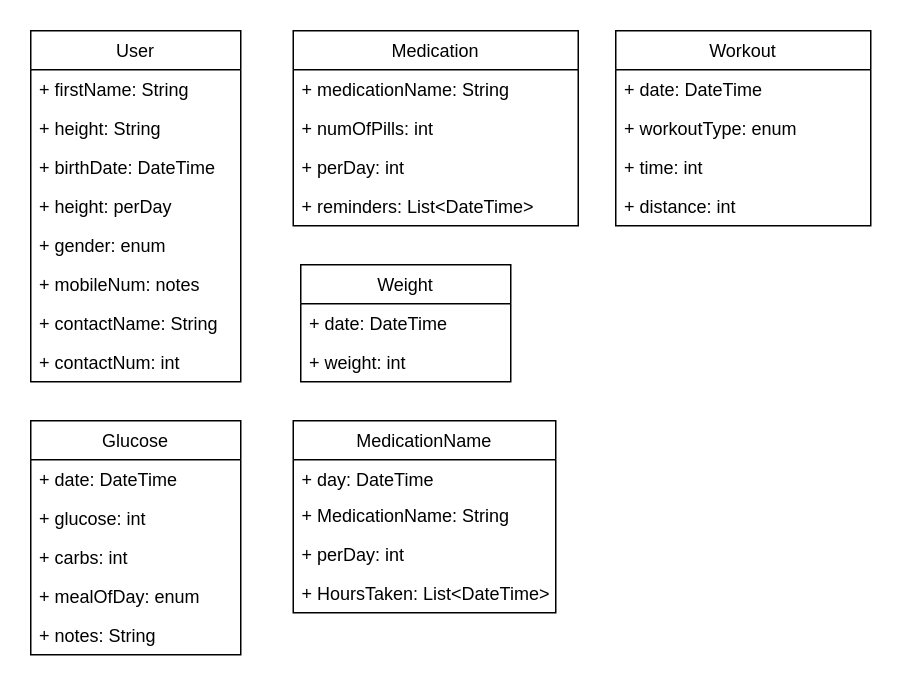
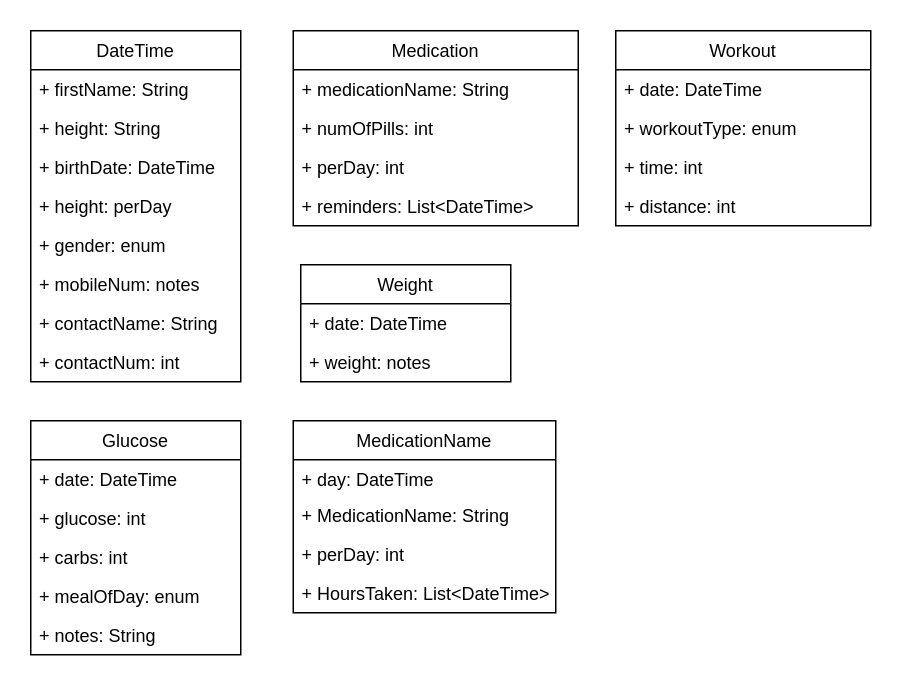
  <mxCell id="0" />
  <mxCell id="1" parent="0" />
- <mxCell id="2" value="User" style="swimlane;fontStyle=0;childLayout=stackLayout;horizontal=1;startSize=26;fillColor=none;horizontalStack=0;resizeParent=1;resizeParentMax=0;resizeLast=0;collapsible=1;marginBottom=0;" parent="1" vertex="1"><mxGeometry x="20" y="20" width="140" height="234" as="geometry" /></mxCell>
+ <mxCell id="2" value="DateTime" style="swimlane;fontStyle=0;childLayout=stackLayout;horizontal=1;startSize=26;fillColor=none;horizontalStack=0;resizeParent=1;resizeParentMax=0;resizeLast=0;collapsible=1;marginBottom=0;" parent="1" vertex="1"><mxGeometry x="20" y="20" width="140" height="234" as="geometry" /></mxCell>
  <mxCell id="3" value="+ firstName: String" style="text;strokeColor=none;fillColor=none;align=left;verticalAlign=top;spacingLeft=4;spacingRight=4;overflow=hidden;rotatable=0;points=[[0,0.5],[1,0.5]];portConstraint=eastwest;" parent="2" vertex="1"><mxGeometry y="26" width="140" height="26" as="geometry" /></mxCell>
  <mxCell id="4" value="+ height: String" style="text;strokeColor=none;fillColor=none;align=left;verticalAlign=top;spacingLeft=4;spacingRight=4;overflow=hidden;rotatable=0;points=[[0,0.5],[1,0.5]];portConstraint=eastwest;" parent="2" vertex="1"><mxGeometry y="52" width="140" height="26" as="geometry" /></mxCell>
  <mxCell id="5" value="+ birthDate: DateTime" style="text;strokeColor=none;fillColor=none;align=left;verticalAlign=top;spacingLeft=4;spacingRight=4;overflow=hidden;rotatable=0;points=[[0,0.5],[1,0.5]];portConstraint=eastwest;" parent="2" vertex="1"><mxGeometry y="78" width="140" height="26" as="geometry" /></mxCell>
  <mxCell id="6" value="+ height: perDay" style="text;strokeColor=none;fillColor=none;align=left;verticalAlign=top;spacingLeft=4;spacingRight=4;overflow=hidden;rotatable=0;points=[[0,0.5],[1,0.5]];portConstraint=eastwest;" parent="2" vertex="1"><mxGeometry y="104" width="140" height="26" as="geometry" /></mxCell>
  <mxCell id="7" value="+ gender: enum" style="text;strokeColor=none;fillColor=none;align=left;verticalAlign=top;spacingLeft=4;spacingRight=4;overflow=hidden;rotatable=0;points=[[0,0.5],[1,0.5]];portConstraint=eastwest;" parent="2" vertex="1"><mxGeometry y="130" width="140" height="26" as="geometry" /></mxCell>
  <mxCell id="8" value="+ mobileNum: notes" style="text;strokeColor=none;fillColor=none;align=left;verticalAlign=top;spacingLeft=4;spacingRight=4;overflow=hidden;rotatable=0;points=[[0,0.5],[1,0.5]];portConstraint=eastwest;" parent="2" vertex="1"><mxGeometry y="156" width="140" height="26" as="geometry" /></mxCell>
  <mxCell id="9" value="+ contactName: String" style="text;strokeColor=none;fillColor=none;align=left;verticalAlign=top;spacingLeft=4;spacingRight=4;overflow=hidden;rotatable=0;points=[[0,0.5],[1,0.5]];portConstraint=eastwest;" parent="2" vertex="1"><mxGeometry y="182" width="140" height="26" as="geometry" /></mxCell>
  <mxCell id="10" value="+ contactNum: int" style="text;strokeColor=none;fillColor=none;align=left;verticalAlign=top;spacingLeft=4;spacingRight=4;overflow=hidden;rotatable=0;points=[[0,0.5],[1,0.5]];portConstraint=eastwest;" parent="2" vertex="1"><mxGeometry y="208" width="140" height="26" as="geometry" /></mxCell>
  <mxCell id="11" value="Weight" style="swimlane;fontStyle=0;childLayout=stackLayout;horizontal=1;startSize=26;fillColor=none;horizontalStack=0;resizeParent=1;resizeParentMax=0;resizeLast=0;collapsible=1;marginBottom=0;" parent="1" vertex="1"><mxGeometry x="200" y="176" width="140" height="78" as="geometry" /></mxCell>
  <mxCell id="12" value="+ date: DateTime" style="text;strokeColor=none;fillColor=none;align=left;verticalAlign=top;spacingLeft=4;spacingRight=4;overflow=hidden;rotatable=0;points=[[0,0.5],[1,0.5]];portConstraint=eastwest;" parent="11" vertex="1"><mxGeometry y="26" width="140" height="26" as="geometry" /></mxCell>
- <mxCell id="13" value="+ weight: int" style="text;strokeColor=none;fillColor=none;align=left;verticalAlign=top;spacingLeft=4;spacingRight=4;overflow=hidden;rotatable=0;points=[[0,0.5],[1,0.5]];portConstraint=eastwest;" parent="11" vertex="1"><mxGeometry y="52" width="140" height="26" as="geometry" /></mxCell>
+ <mxCell id="13" value="+ weight: notes" style="text;strokeColor=none;fillColor=none;align=left;verticalAlign=top;spacingLeft=4;spacingRight=4;overflow=hidden;rotatable=0;points=[[0,0.5],[1,0.5]];portConstraint=eastwest;" parent="11" vertex="1"><mxGeometry y="52" width="140" height="26" as="geometry" /></mxCell>
  <mxCell id="14" value="Glucose" style="swimlane;fontStyle=0;childLayout=stackLayout;horizontal=1;startSize=26;fillColor=none;horizontalStack=0;resizeParent=1;resizeParentMax=0;resizeLast=0;collapsible=1;marginBottom=0;" parent="1" vertex="1"><mxGeometry x="20" y="280" width="140" height="156" as="geometry" /></mxCell>
  <mxCell id="15" value="+ date: DateTime" style="text;strokeColor=none;fillColor=none;align=left;verticalAlign=top;spacingLeft=4;spacingRight=4;overflow=hidden;rotatable=0;points=[[0,0.5],[1,0.5]];portConstraint=eastwest;" parent="14" vertex="1"><mxGeometry y="26" width="140" height="26" as="geometry" /></mxCell>
  <mxCell id="16" value="+ glucose: int" style="text;strokeColor=none;fillColor=none;align=left;verticalAlign=top;spacingLeft=4;spacingRight=4;overflow=hidden;rotatable=0;points=[[0,0.5],[1,0.5]];portConstraint=eastwest;" parent="14" vertex="1"><mxGeometry y="52" width="140" height="26" as="geometry" /></mxCell>
  <mxCell id="17" value="+ carbs: int" style="text;strokeColor=none;fillColor=none;align=left;verticalAlign=top;spacingLeft=4;spacingRight=4;overflow=hidden;rotatable=0;points=[[0,0.5],[1,0.5]];portConstraint=eastwest;" parent="14" vertex="1"><mxGeometry y="78" width="140" height="26" as="geometry" /></mxCell>
  <mxCell id="18" value="+ mealOfDay: enum" style="text;strokeColor=none;fillColor=none;align=left;verticalAlign=top;spacingLeft=4;spacingRight=4;overflow=hidden;rotatable=0;points=[[0,0.5],[1,0.5]];portConstraint=eastwest;" parent="14" vertex="1"><mxGeometry y="104" width="140" height="26" as="geometry" /></mxCell>
  <mxCell id="19" value="+ notes: String" style="text;strokeColor=none;fillColor=none;align=left;verticalAlign=top;spacingLeft=4;spacingRight=4;overflow=hidden;rotatable=0;points=[[0,0.5],[1,0.5]];portConstraint=eastwest;" parent="14" vertex="1"><mxGeometry y="130" width="140" height="26" as="geometry" /></mxCell>
  <mxCell id="20" value="Medication" style="swimlane;fontStyle=0;childLayout=stackLayout;horizontal=1;startSize=26;fillColor=none;horizontalStack=0;resizeParent=1;resizeParentMax=0;resizeLast=0;collapsible=1;marginBottom=0;" parent="1" vertex="1"><mxGeometry x="195" y="20" width="190" height="130" as="geometry" /></mxCell>
  <mxCell id="21" value="+ medicationName: String" style="text;strokeColor=none;fillColor=none;align=left;verticalAlign=top;spacingLeft=4;spacingRight=4;overflow=hidden;rotatable=0;points=[[0,0.5],[1,0.5]];portConstraint=eastwest;" parent="20" vertex="1"><mxGeometry y="26" width="190" height="26" as="geometry" /></mxCell>
  <mxCell id="22" value="+ numOfPills: int" style="text;strokeColor=none;fillColor=none;align=left;verticalAlign=top;spacingLeft=4;spacingRight=4;overflow=hidden;rotatable=0;points=[[0,0.5],[1,0.5]];portConstraint=eastwest;" parent="20" vertex="1"><mxGeometry y="52" width="190" height="26" as="geometry" /></mxCell>
  <mxCell id="23" value="+ perDay: int" style="text;strokeColor=none;fillColor=none;align=left;verticalAlign=top;spacingLeft=4;spacingRight=4;overflow=hidden;rotatable=0;points=[[0,0.5],[1,0.5]];portConstraint=eastwest;" parent="20" vertex="1"><mxGeometry y="78" width="190" height="26" as="geometry" /></mxCell>
  <mxCell id="24" value="+ reminders: List&lt;DateTime&gt;" style="text;strokeColor=none;fillColor=none;align=left;verticalAlign=top;spacingLeft=4;spacingRight=4;overflow=hidden;rotatable=0;points=[[0,0.5],[1,0.5]];portConstraint=eastwest;" parent="20" vertex="1"><mxGeometry y="104" width="190" height="26" as="geometry" /></mxCell>
  <mxCell id="25" value="Workout" style="swimlane;fontStyle=0;childLayout=stackLayout;horizontal=1;startSize=26;fillColor=none;horizontalStack=0;resizeParent=1;resizeParentMax=0;resizeLast=0;collapsible=1;marginBottom=0;" parent="1" vertex="1"><mxGeometry x="410" y="20" width="170" height="130" as="geometry" /></mxCell>
  <mxCell id="26" value="+ date: DateTime" style="text;strokeColor=none;fillColor=none;align=left;verticalAlign=top;spacingLeft=4;spacingRight=4;overflow=hidden;rotatable=0;points=[[0,0.5],[1,0.5]];portConstraint=eastwest;" parent="25" vertex="1"><mxGeometry y="26" width="170" height="26" as="geometry" /></mxCell>
  <mxCell id="27" value="+ workoutType: enum" style="text;strokeColor=none;fillColor=none;align=left;verticalAlign=top;spacingLeft=4;spacingRight=4;overflow=hidden;rotatable=0;points=[[0,0.5],[1,0.5]];portConstraint=eastwest;" parent="25" vertex="1"><mxGeometry y="52" width="170" height="26" as="geometry" /></mxCell>
  <mxCell id="28" value="+ time: int" style="text;strokeColor=none;fillColor=none;align=left;verticalAlign=top;spacingLeft=4;spacingRight=4;overflow=hidden;rotatable=0;points=[[0,0.5],[1,0.5]];portConstraint=eastwest;" parent="25" vertex="1"><mxGeometry y="78" width="170" height="26" as="geometry" /></mxCell>
  <mxCell id="29" value="+ distance: int" style="text;strokeColor=none;fillColor=none;align=left;verticalAlign=top;spacingLeft=4;spacingRight=4;overflow=hidden;rotatable=0;points=[[0,0.5],[1,0.5]];portConstraint=eastwest;" parent="25" vertex="1"><mxGeometry y="104" width="170" height="26" as="geometry" /></mxCell>
  <mxCell id="30" value="MedicationName" style="swimlane;fontStyle=0;childLayout=stackLayout;horizontal=1;startSize=26;fillColor=none;horizontalStack=0;resizeParent=1;resizeParentMax=0;resizeLast=0;collapsible=1;marginBottom=0;" vertex="1" parent="1"><mxGeometry x="195" y="280" width="175" height="128" as="geometry" /></mxCell>
  <mxCell id="31" value="+ day: DateTime" style="text;strokeColor=none;fillColor=none;align=left;verticalAlign=top;spacingLeft=4;spacingRight=4;overflow=hidden;rotatable=0;points=[[0,0.5],[1,0.5]];portConstraint=eastwest;" vertex="1" parent="30"><mxGeometry y="26" width="175" height="24" as="geometry" /></mxCell>
  <mxCell id="32" value="+ MedicationName: String" style="text;strokeColor=none;fillColor=none;align=left;verticalAlign=top;spacingLeft=4;spacingRight=4;overflow=hidden;rotatable=0;points=[[0,0.5],[1,0.5]];portConstraint=eastwest;" vertex="1" parent="30"><mxGeometry y="50" width="175" height="26" as="geometry" /></mxCell>
  <mxCell id="33" value="+ perDay: int" style="text;strokeColor=none;fillColor=none;align=left;verticalAlign=top;spacingLeft=4;spacingRight=4;overflow=hidden;rotatable=0;points=[[0,0.5],[1,0.5]];portConstraint=eastwest;" vertex="1" parent="30"><mxGeometry y="76" width="175" height="26" as="geometry" /></mxCell>
  <mxCell id="34" value="+ HoursTaken: List&lt;DateTime&gt;" style="text;strokeColor=none;fillColor=none;align=left;verticalAlign=top;spacingLeft=4;spacingRight=4;overflow=hidden;rotatable=0;points=[[0,0.5],[1,0.5]];portConstraint=eastwest;" vertex="1" parent="30"><mxGeometry y="102" width="175" height="26" as="geometry" /></mxCell>
